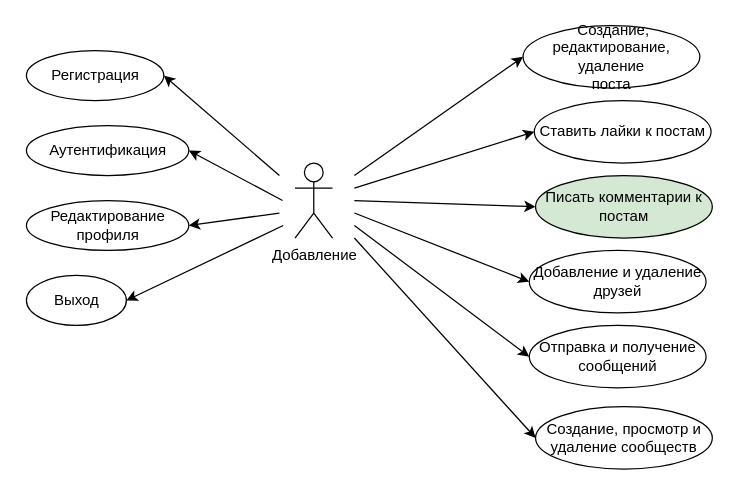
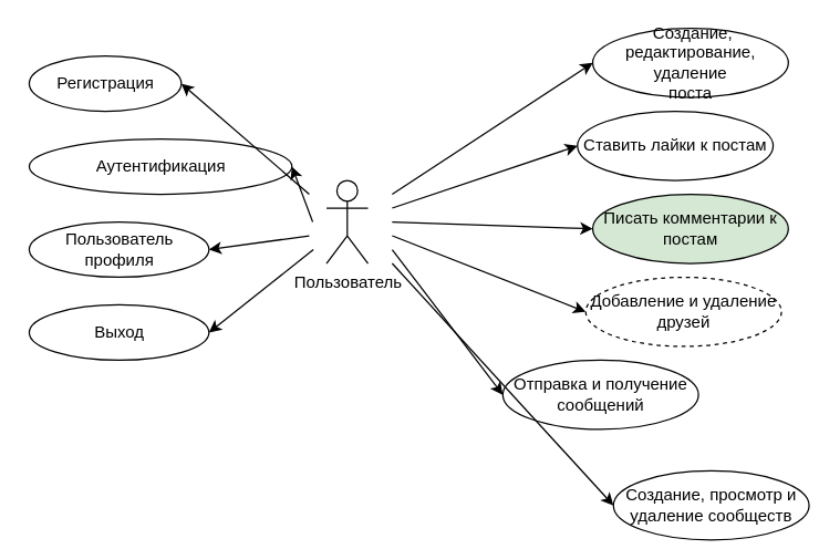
  <mxCell id="0" />
  <mxCell id="1" parent="0" />
- <mxCell id="2" value="Добавление" style="shape=umlActor;verticalLabelPosition=bottom;verticalAlign=top;html=1;outlineConnect=0;" parent="1" vertex="1"><mxGeometry x="235.5" y="130" width="30" height="60" as="geometry" /></mxCell>
- <mxCell id="3" value="Аутентификация" style="ellipse;whiteSpace=wrap;html=1;" parent="1" vertex="1"><mxGeometry x="20.5" y="100" width="130" height="40" as="geometry" /></mxCell>
- <mxCell id="4" value="Выход" style="ellipse;whiteSpace=wrap;html=1;" parent="1" vertex="1"><mxGeometry x="20.5" y="220" width="80" height="40" as="geometry" /></mxCell>
+ <mxCell id="2" value="Пользователь" style="shape=umlActor;verticalLabelPosition=bottom;verticalAlign=top;html=1;outlineConnect=0;" parent="1" vertex="1"><mxGeometry x="235.5" y="130" width="30" height="60" as="geometry" /></mxCell>
+ <mxCell id="3" value="Аутентификация" style="ellipse;whiteSpace=wrap;html=1;" parent="1" vertex="1"><mxGeometry x="20.5" y="100" width="190" height="40" as="geometry" /></mxCell>
+ <mxCell id="4" value="Выход" style="ellipse;whiteSpace=wrap;html=1;" parent="1" vertex="1"><mxGeometry x="20.5" y="220" width="130" height="40" as="geometry" /></mxCell>
  <mxCell id="5" value="" style="endArrow=classic;html=1;rounded=0;entryX=1;entryY=0.5;entryDx=0;entryDy=0;" parent="1" target="4" edge="1"><mxGeometry width="50" height="50" relative="1" as="geometry"><mxPoint x="226" y="180" as="sourcePoint" /><mxPoint x="315.5" y="170" as="targetPoint" /></mxGeometry></mxCell>
  <mxCell id="6" value="" style="endArrow=classic;html=1;rounded=0;entryX=1;entryY=0.5;entryDx=0;entryDy=0;" parent="1" target="3" edge="1"><mxGeometry width="50" height="50" relative="1" as="geometry"><mxPoint x="225.5" y="160" as="sourcePoint" /><mxPoint x="150.5" y="110" as="targetPoint" /></mxGeometry></mxCell>
- <mxCell id="7" value="&amp;nbsp;Создание,&lt;br&gt;редактирование, удаление&lt;br&gt;поста" style="ellipse;whiteSpace=wrap;html=1;align=center;" parent="1" vertex="1"><mxGeometry x="418" y="20" width="141.5" height="50" as="geometry" /></mxCell>
+ <mxCell id="7" value="&amp;nbsp;Создание,&lt;br&gt;редактирование, удаление&lt;br&gt;поста" style="ellipse;whiteSpace=wrap;html=1;align=center;" parent="1" vertex="1"><mxGeometry x="428" y="20" width="141.5" height="50" as="geometry" /></mxCell>
  <mxCell id="8" value="Писать комментарии к постам" style="ellipse;whiteSpace=wrap;html=1;fillColor=#d5e8d4;" parent="1" vertex="1"><mxGeometry x="428" y="140" width="141.5" height="50" as="geometry" /></mxCell>
- <mxCell id="9" value="Ставить лайки к постам" style="ellipse;whiteSpace=wrap;html=1;" parent="1" vertex="1"><mxGeometry x="427" y="80" width="141.5" height="50" as="geometry" /></mxCell>
- <mxCell id="10" value="Добавление и удаление друзей" style="ellipse;whiteSpace=wrap;html=1;" parent="1" vertex="1"><mxGeometry x="423" y="200" width="141.5" height="50" as="geometry" /></mxCell>
- <mxCell id="11" value="Отправка и получение сообщений" style="ellipse;whiteSpace=wrap;html=1;" parent="1" vertex="1"><mxGeometry x="423" y="260" width="141.5" height="50" as="geometry" /></mxCell>
+ <mxCell id="9" value="Ставить лайки к постам" style="ellipse;whiteSpace=wrap;html=1;" parent="1" vertex="1"><mxGeometry x="417" y="80" width="141.5" height="50" as="geometry" /></mxCell>
+ <mxCell id="10" value="Добавление и удаление друзей" style="ellipse;whiteSpace=wrap;html=1;dashed=1;" parent="1" vertex="1"><mxGeometry x="423" y="200" width="141.5" height="50" as="geometry" /></mxCell>
+ <mxCell id="11" value="Отправка и получение сообщений" style="ellipse;whiteSpace=wrap;html=1;" parent="1" vertex="1"><mxGeometry x="363" y="260" width="141.5" height="50" as="geometry" /></mxCell>
  <mxCell id="12" value="" style="endArrow=classic;html=1;rounded=0;entryX=0;entryY=0.5;entryDx=0;entryDy=0;" parent="1" target="7" edge="1"><mxGeometry width="50" height="50" relative="1" as="geometry"><mxPoint x="283" y="140" as="sourcePoint" /><mxPoint x="308" y="90" as="targetPoint" /></mxGeometry></mxCell>
  <mxCell id="13" value="" style="endArrow=classic;html=1;rounded=0;entryX=0;entryY=0.5;entryDx=0;entryDy=0;" parent="1" target="9" edge="1"><mxGeometry width="50" height="50" relative="1" as="geometry"><mxPoint x="283" y="150" as="sourcePoint" /><mxPoint x="438" y="60" as="targetPoint" /></mxGeometry></mxCell>
  <mxCell id="14" value="" style="endArrow=classic;html=1;rounded=0;entryX=0;entryY=0.5;entryDx=0;entryDy=0;" parent="1" target="8" edge="1"><mxGeometry width="50" height="50" relative="1" as="geometry"><mxPoint x="283" y="160" as="sourcePoint" /><mxPoint x="448" y="70" as="targetPoint" /></mxGeometry></mxCell>
  <mxCell id="15" value="" style="endArrow=classic;html=1;rounded=0;entryX=0;entryY=0.5;entryDx=0;entryDy=0;" parent="1" target="10" edge="1"><mxGeometry width="50" height="50" relative="1" as="geometry"><mxPoint x="283" y="170" as="sourcePoint" /><mxPoint x="458" y="80" as="targetPoint" /></mxGeometry></mxCell>
  <mxCell id="16" value="" style="endArrow=classic;html=1;rounded=0;entryX=0;entryY=0.5;entryDx=0;entryDy=0;" parent="1" target="11" edge="1"><mxGeometry width="50" height="50" relative="1" as="geometry"><mxPoint x="283" y="180" as="sourcePoint" /><mxPoint x="468" y="90" as="targetPoint" /></mxGeometry></mxCell>
- <mxCell id="17" value="Создание, просмотр и удаление сообществ" style="ellipse;whiteSpace=wrap;html=1;" parent="1" vertex="1"><mxGeometry x="428" y="325" width="141.5" height="50" as="geometry" /></mxCell>
+ <mxCell id="17" value="Создание, просмотр и удаление сообществ" style="ellipse;whiteSpace=wrap;html=1;" parent="1" vertex="1"><mxGeometry x="443" y="340" width="141.5" height="50" as="geometry" /></mxCell>
  <mxCell id="18" value="" style="endArrow=classic;html=1;rounded=0;entryX=0;entryY=0.5;entryDx=0;entryDy=0;" parent="1" target="17" edge="1"><mxGeometry width="50" height="50" relative="1" as="geometry"><mxPoint x="283" y="190" as="sourcePoint" /><mxPoint x="323" y="150" as="targetPoint" /></mxGeometry></mxCell>
  <mxCell id="19" value="Регистрация" style="ellipse;whiteSpace=wrap;html=1;" vertex="1" parent="1"><mxGeometry x="20.5" y="40" width="110" height="40" as="geometry" /></mxCell>
  <mxCell id="20" value="" style="endArrow=classic;html=1;rounded=0;entryX=1;entryY=0.5;entryDx=0;entryDy=0;" edge="1" parent="1" target="19"><mxGeometry width="50" height="50" relative="1" as="geometry"><mxPoint x="223" y="140" as="sourcePoint" /><mxPoint x="283" y="160" as="targetPoint" /></mxGeometry></mxCell>
- <mxCell id="21" value="Редактирование профиля" style="ellipse;whiteSpace=wrap;html=1;" vertex="1" parent="1"><mxGeometry x="20.5" y="160" width="130" height="40" as="geometry" /></mxCell>
+ <mxCell id="21" value="Пользователь профиля" style="ellipse;whiteSpace=wrap;html=1;" vertex="1" parent="1"><mxGeometry x="20.5" y="160" width="130" height="40" as="geometry" /></mxCell>
  <mxCell id="22" value="" style="endArrow=classic;html=1;rounded=0;entryX=1;entryY=0.5;entryDx=0;entryDy=0;" edge="1" parent="1" target="21"><mxGeometry width="50" height="50" relative="1" as="geometry"><mxPoint x="223" y="170" as="sourcePoint" /><mxPoint x="283" y="160" as="targetPoint" /></mxGeometry></mxCell>
